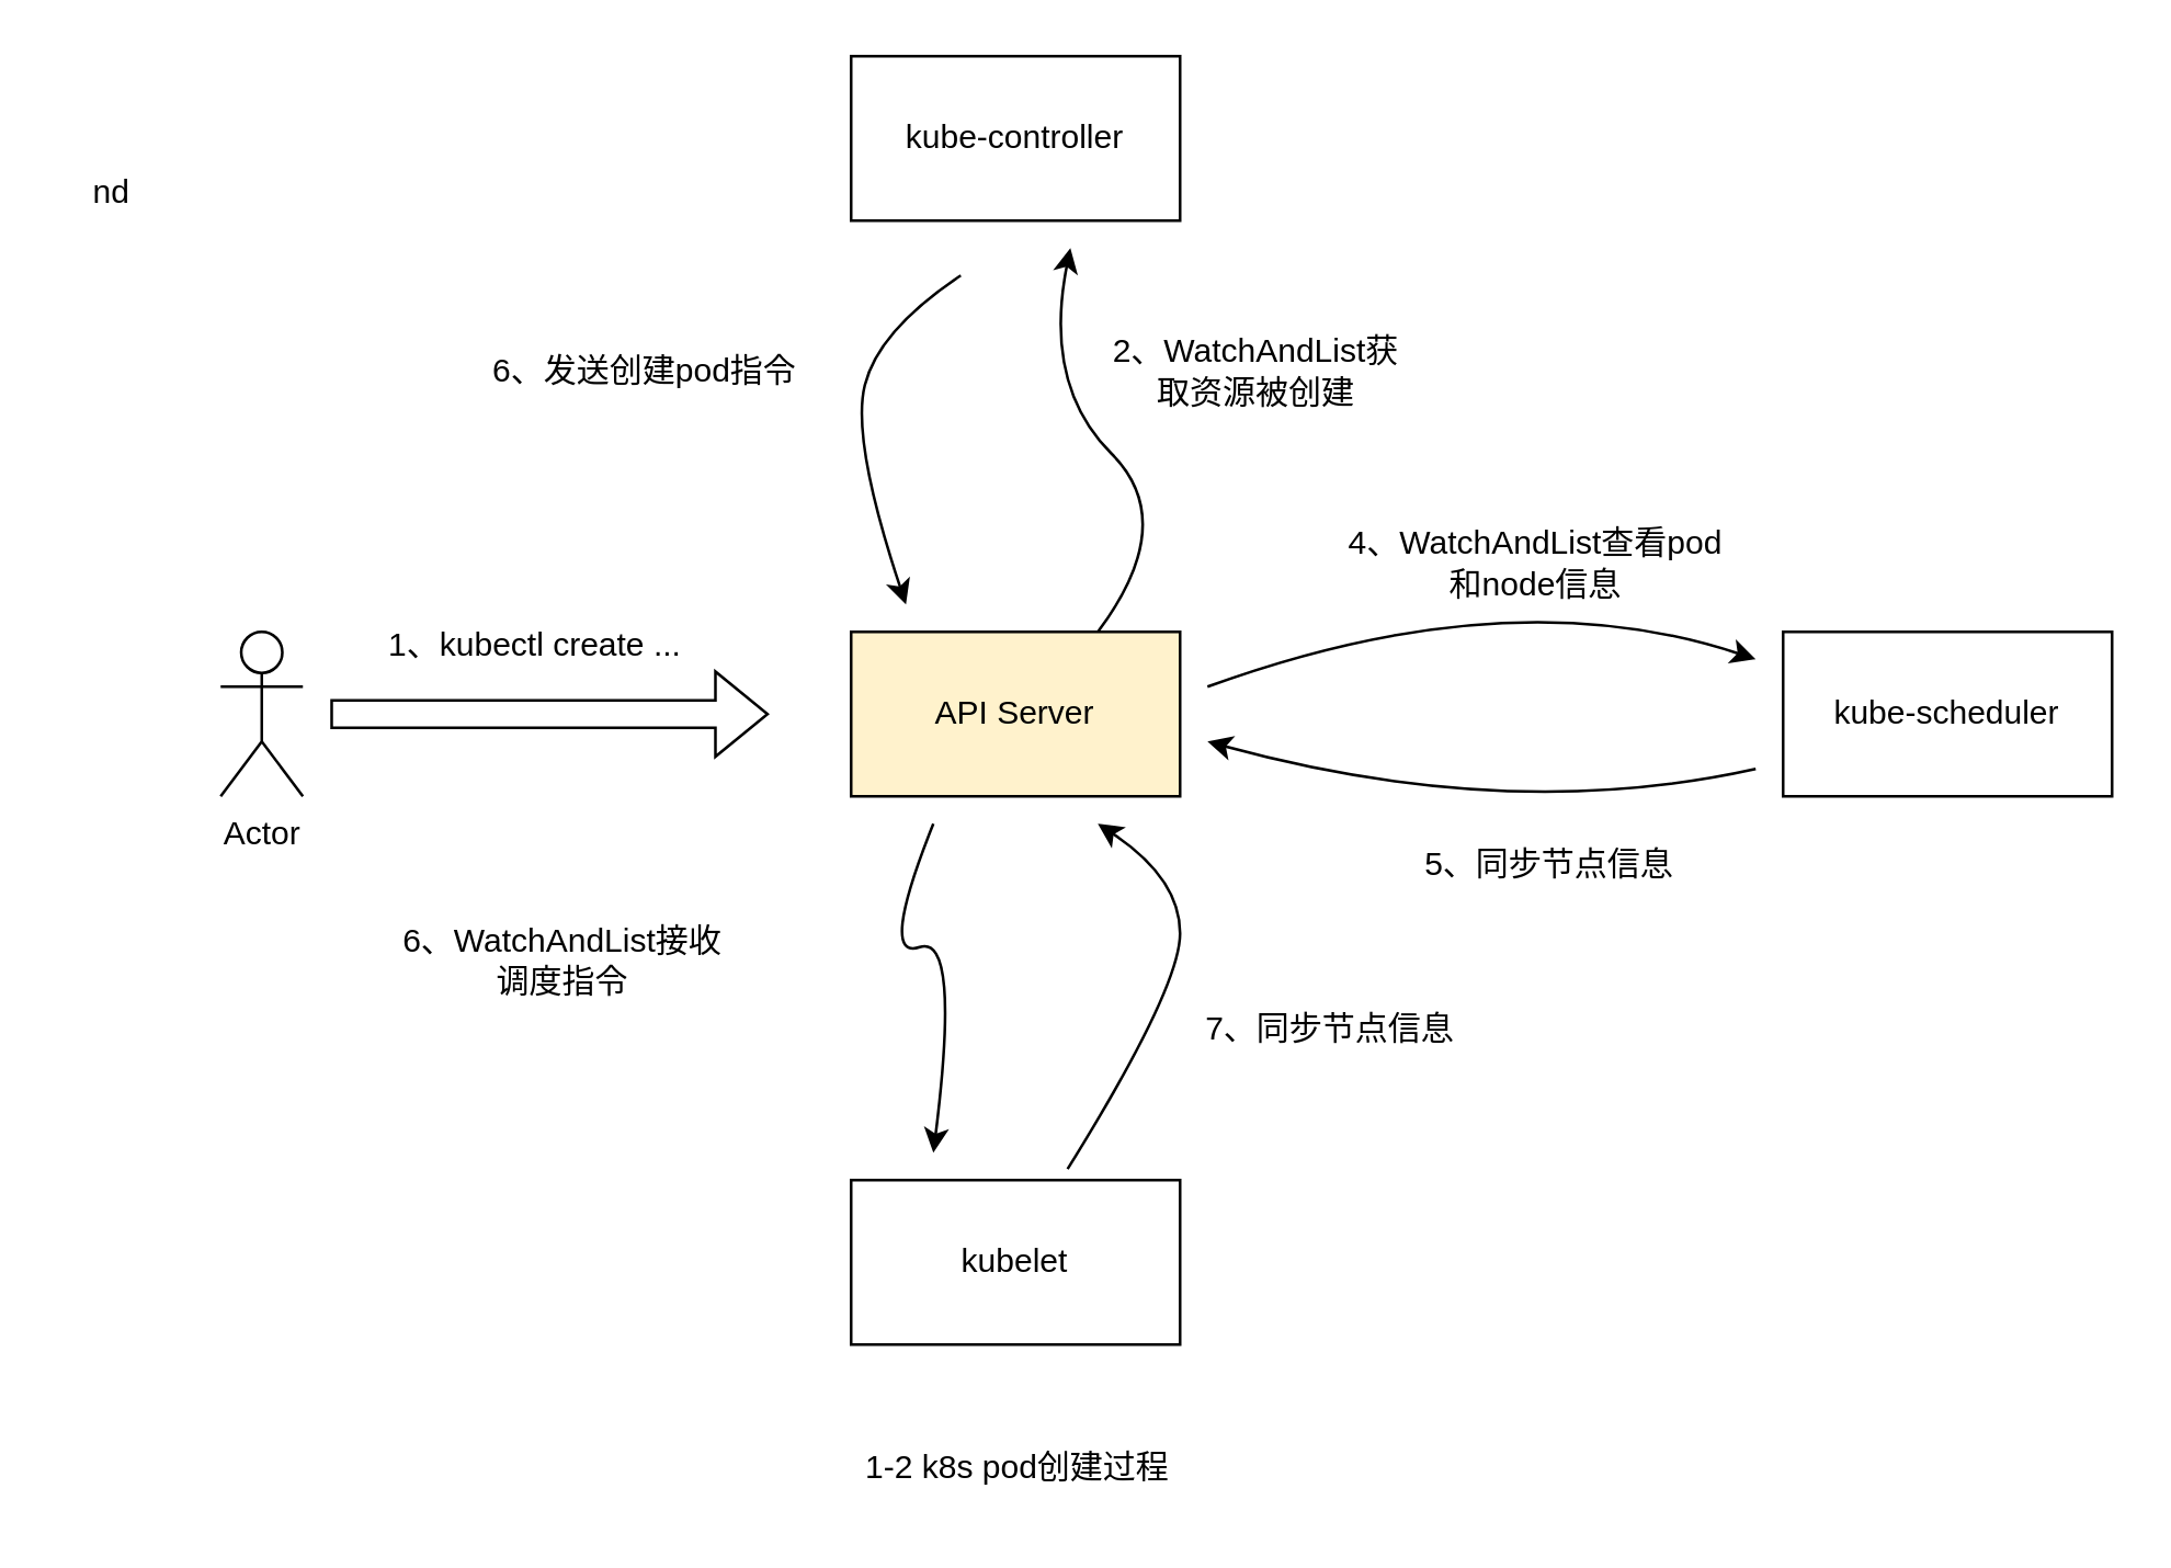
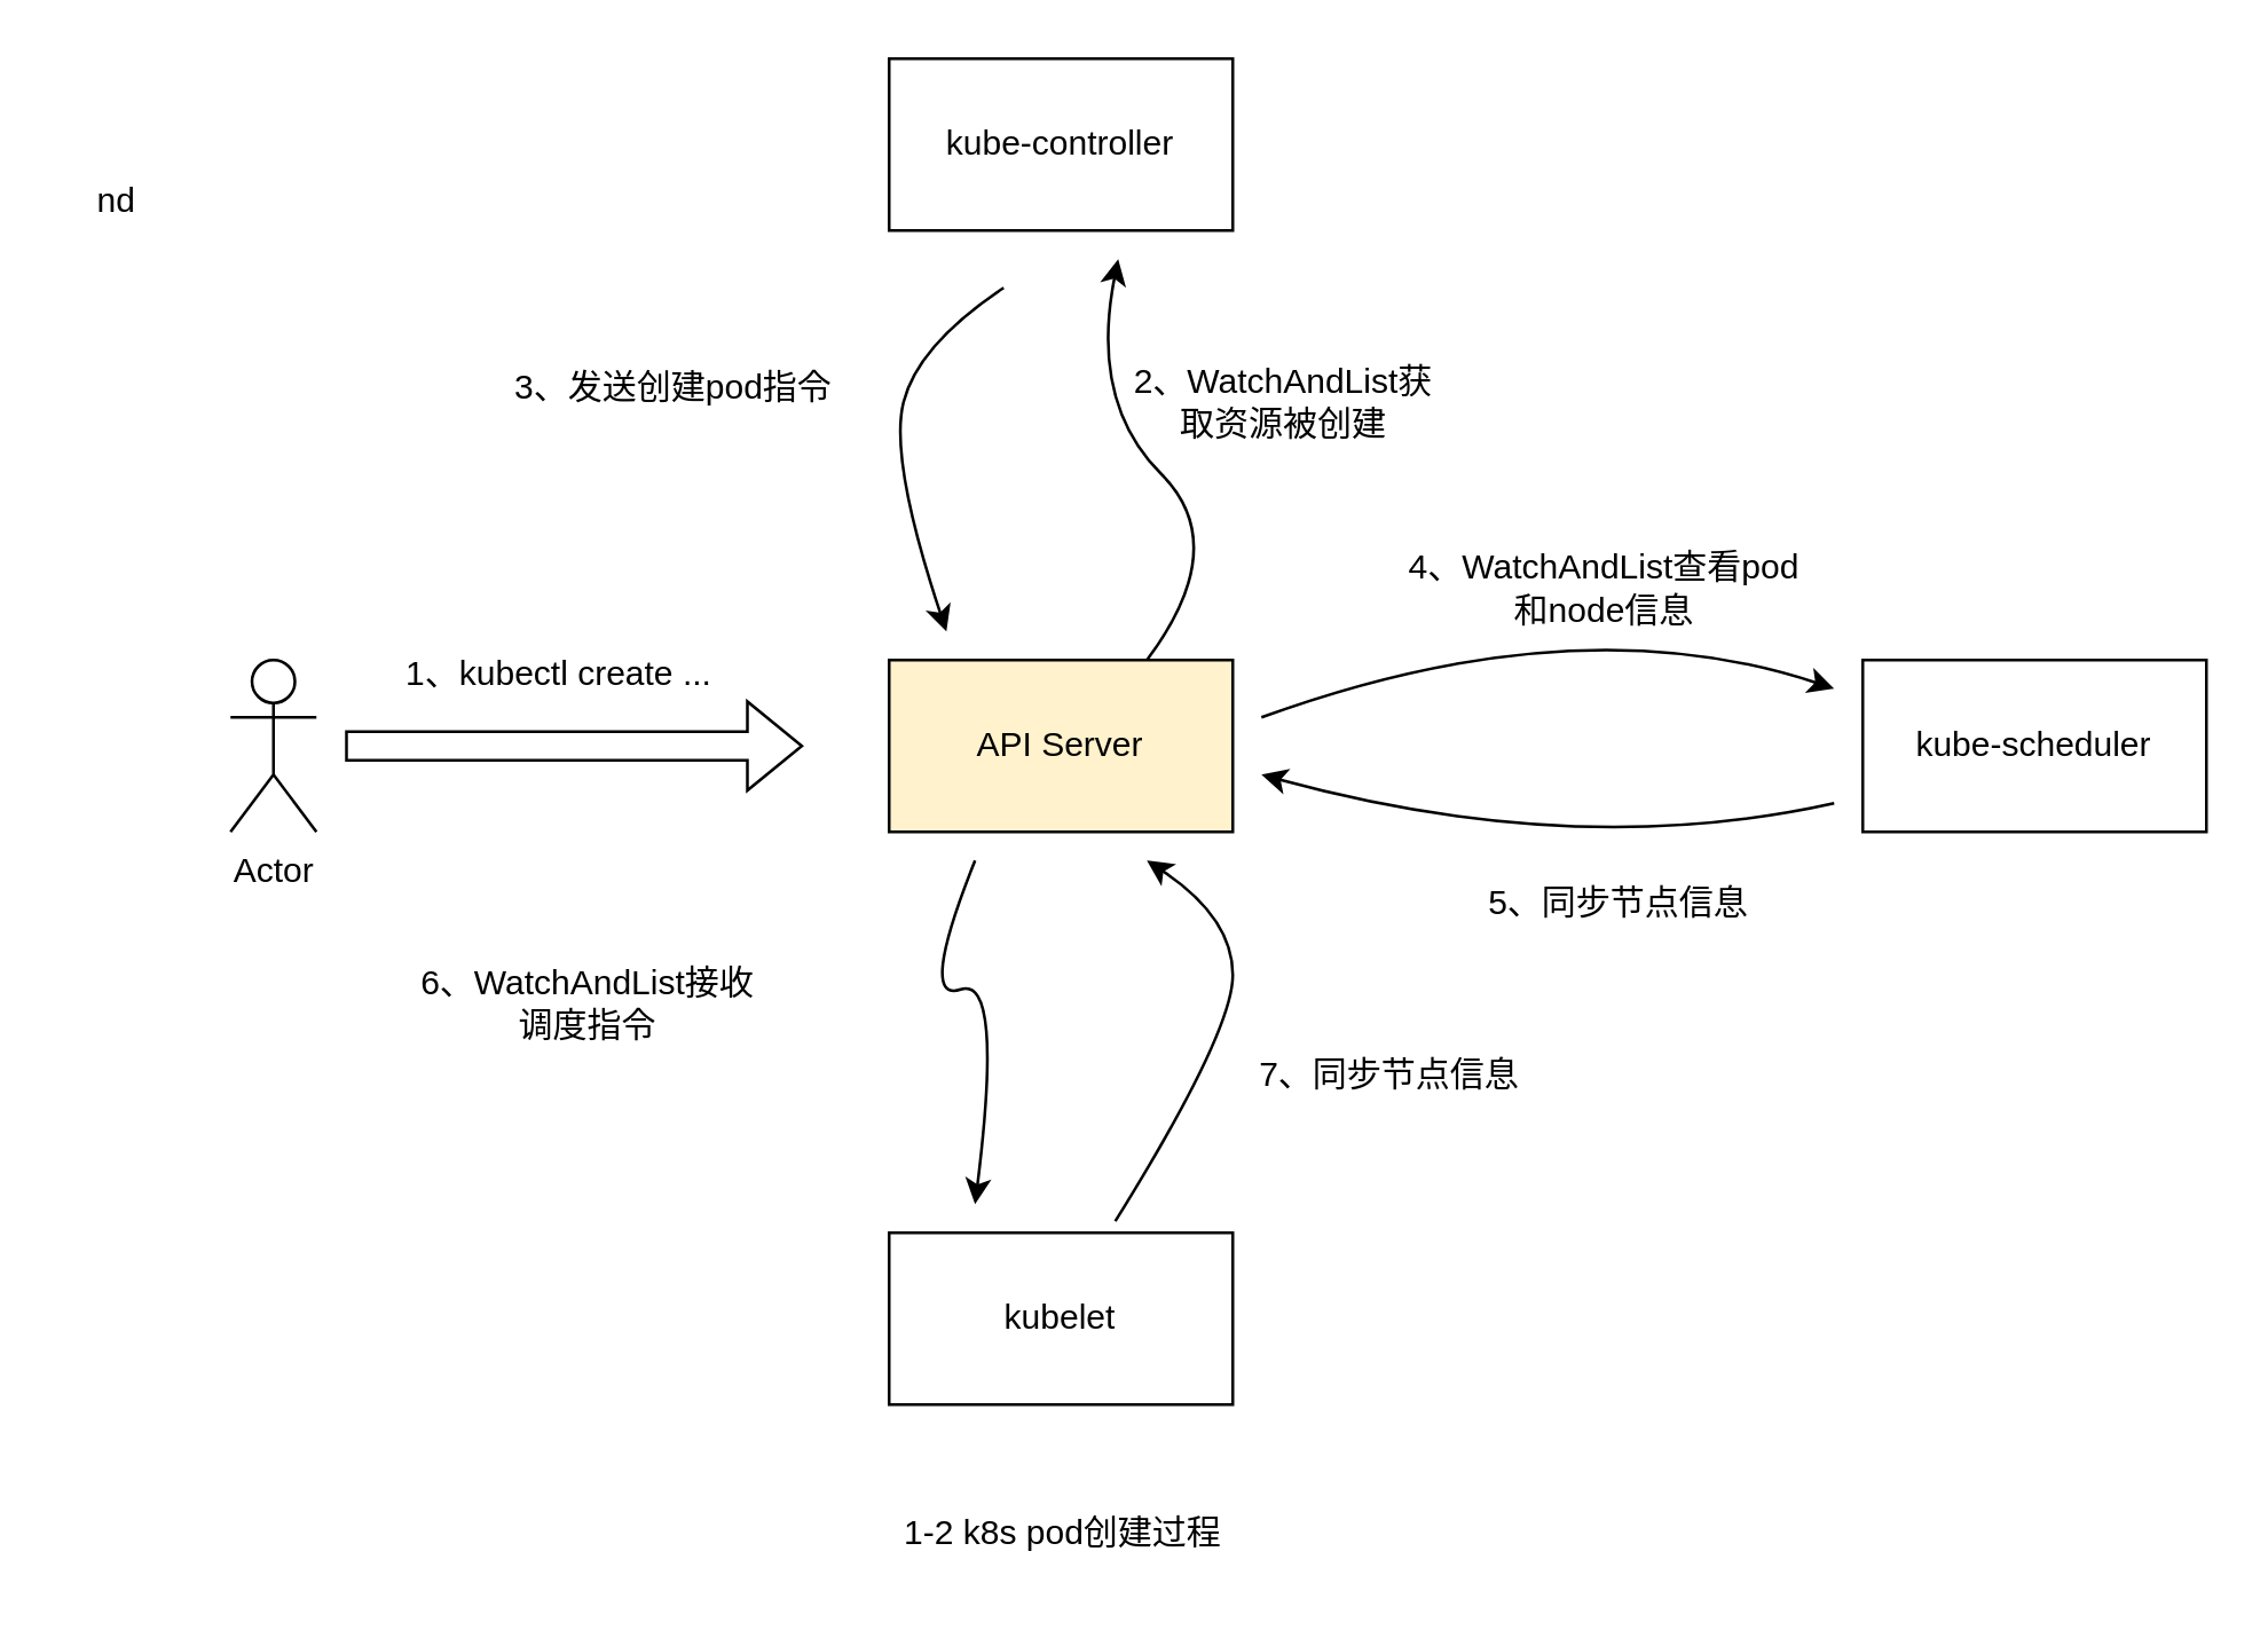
  <mxCell id="0" />
  <mxCell id="1" parent="0" />
  <mxCell id="2" value="Actor" style="shape=umlActor;verticalLabelPosition=bottom;verticalAlign=top;html=1;outlineConnect=0;" parent="1" vertex="1"><mxGeometry x="80" y="230" width="30" height="60" as="geometry" /></mxCell>
  <mxCell id="3" value="" style="shape=flexArrow;endArrow=classic;html=1;rounded=0;" parent="1" edge="1"><mxGeometry width="50" height="50" relative="1" as="geometry"><mxPoint x="120" y="260" as="sourcePoint" /><mxPoint x="280" y="260" as="targetPoint" /></mxGeometry></mxCell>
  <mxCell id="4" value="&lt;div style=&quot;text-align: start;&quot;&gt;&lt;span style=&quot;background-color: initial;&quot;&gt;1、kubectl create ...&lt;/span&gt;&lt;/div&gt;" style="text;html=1;strokeColor=none;fillColor=none;align=center;verticalAlign=middle;whiteSpace=wrap;rounded=0;" parent="1" vertex="1"><mxGeometry x="140" y="220" width="110" height="30" as="geometry" /></mxCell>
  <mxCell id="5" value="API Server" style="rounded=0;whiteSpace=wrap;html=1;fillColor=#fff2cc;" parent="1" vertex="1"><mxGeometry x="310" y="230" width="120" height="60" as="geometry" /></mxCell>
  <mxCell id="6" value="kube-controller" style="rounded=0;whiteSpace=wrap;html=1;" parent="1" vertex="1"><mxGeometry x="310" y="20" width="120" height="60" as="geometry" /></mxCell>
  <mxCell id="7" value="kubelet" style="rounded=0;whiteSpace=wrap;html=1;" parent="1" vertex="1"><mxGeometry x="310" y="430" width="120" height="60" as="geometry" /></mxCell>
  <mxCell id="8" value="kube-scheduler" style="rounded=0;whiteSpace=wrap;html=1;" parent="1" vertex="1"><mxGeometry x="650" y="230" width="120" height="60" as="geometry" /></mxCell>
  <mxCell id="9" value="" style="curved=1;endArrow=classic;html=1;rounded=0;exitX=0.75;exitY=0;exitDx=0;exitDy=0;" parent="1" source="5" edge="1"><mxGeometry width="50" height="50" relative="1" as="geometry"><mxPoint x="380" y="190" as="sourcePoint" /><mxPoint x="390" y="90" as="targetPoint" /><Array as="points"><mxPoint x="430" y="190" /><mxPoint x="380" y="140" /></Array></mxGeometry></mxCell>
- <mxCell id="10" value="2、WatchAndList获取资源被创建" style="text;html=1;strokeColor=none;fillColor=none;align=center;verticalAlign=middle;whiteSpace=wrap;rounded=0;" parent="1" vertex="1"><mxGeometry x="400" y="120" width="116" height="30" as="geometry" /></mxCell>
+ <mxCell id="10" value="2、WatchAndList获取资源被创建" style="text;html=1;strokeColor=none;fillColor=none;align=center;verticalAlign=middle;whiteSpace=wrap;rounded=0;" parent="1" vertex="1"><mxGeometry x="390" y="125" width="116" height="30" as="geometry" /></mxCell>
  <mxCell id="11" value="" style="curved=1;endArrow=classic;html=1;rounded=0;" parent="1" edge="1"><mxGeometry width="50" height="50" relative="1" as="geometry"><mxPoint x="350" y="100" as="sourcePoint" /><mxPoint x="330" y="220" as="targetPoint" /><Array as="points"><mxPoint x="320" y="120" /><mxPoint x="310" y="160" /></Array></mxGeometry></mxCell>
- <mxCell id="12" value="6、发送创建pod指令" style="text;html=1;strokeColor=none;fillColor=none;align=center;verticalAlign=middle;whiteSpace=wrap;rounded=0;" parent="1" vertex="1"><mxGeometry x="170" y="120" width="130" height="30" as="geometry" /></mxCell>
+ <mxCell id="12" value="3、发送创建pod指令" style="text;html=1;strokeColor=none;fillColor=none;align=center;verticalAlign=middle;whiteSpace=wrap;rounded=0;" parent="1" vertex="1"><mxGeometry x="170" y="120" width="130" height="30" as="geometry" /></mxCell>
  <mxCell id="13" value="" style="curved=1;endArrow=classic;html=1;rounded=0;" parent="1" edge="1"><mxGeometry width="50" height="50" relative="1" as="geometry"><mxPoint x="440" y="250" as="sourcePoint" /><mxPoint x="640" y="240" as="targetPoint" /><Array as="points"><mxPoint x="550" y="210" /></Array></mxGeometry></mxCell>
  <mxCell id="14" value="" style="curved=1;endArrow=classic;html=1;rounded=0;" parent="1" edge="1"><mxGeometry width="50" height="50" relative="1" as="geometry"><mxPoint x="640" y="280" as="sourcePoint" /><mxPoint x="440" y="270" as="targetPoint" /><Array as="points"><mxPoint x="550" y="300" /></Array></mxGeometry></mxCell>
  <mxCell id="15" value="4、WatchAndList查看pod和node信息" style="text;html=1;strokeColor=none;fillColor=none;align=center;verticalAlign=middle;whiteSpace=wrap;rounded=0;" parent="1" vertex="1"><mxGeometry x="490" y="190" width="140" height="30" as="geometry" /></mxCell>
  <mxCell id="16" value="5、同步节点信息" style="text;html=1;strokeColor=none;fillColor=none;align=center;verticalAlign=middle;whiteSpace=wrap;rounded=0;" parent="1" vertex="1"><mxGeometry x="500" y="300" width="130" height="30" as="geometry" /></mxCell>
  <mxCell id="17" value="" style="curved=1;endArrow=classic;html=1;rounded=0;exitX=0.658;exitY=-0.067;exitDx=0;exitDy=0;exitPerimeter=0;" parent="1" source="7" edge="1"><mxGeometry width="50" height="50" relative="1" as="geometry"><mxPoint x="400" y="400" as="sourcePoint" /><mxPoint x="400" y="300" as="targetPoint" /><Array as="points"><mxPoint x="430" y="360" /><mxPoint x="430" y="320" /></Array></mxGeometry></mxCell>
  <mxCell id="18" value="" style="curved=1;endArrow=classic;html=1;rounded=0;" parent="1" edge="1"><mxGeometry width="50" height="50" relative="1" as="geometry"><mxPoint x="340" y="300" as="sourcePoint" /><mxPoint x="340" y="420" as="targetPoint" /><Array as="points"><mxPoint x="320" y="350" /><mxPoint x="350" y="340" /></Array></mxGeometry></mxCell>
  <mxCell id="19" value="6、WatchAndList接收调度指令" style="text;html=1;strokeColor=none;fillColor=none;align=center;verticalAlign=middle;whiteSpace=wrap;rounded=0;" parent="1" vertex="1"><mxGeometry x="145" y="335" width="120" height="30" as="geometry" /></mxCell>
  <mxCell id="20" value="7、同步节点信息" style="text;html=1;strokeColor=none;fillColor=none;align=center;verticalAlign=middle;whiteSpace=wrap;rounded=0;" parent="1" vertex="1"><mxGeometry x="430" y="360" width="110" height="30" as="geometry" /></mxCell>
  <mxCell id="21" value="1-2 k8s pod创建过程" style="text;html=1;strokeColor=none;fillColor=none;align=center;verticalAlign=middle;whiteSpace=wrap;rounded=0;" parent="1" vertex="1"><mxGeometry x="226" y="520" width="290" height="30" as="geometry" /></mxCell>
  <mxCell id="22" value="nd" style="text;html=1;resizable=0;autosize=1;align=center;verticalAlign=middle;points=[];fillColor=none;strokeColor=none;rounded=0;" parent="1" vertex="1"><mxGeometry x="20" y="55" width="40" height="30" as="geometry" /></mxCell>
